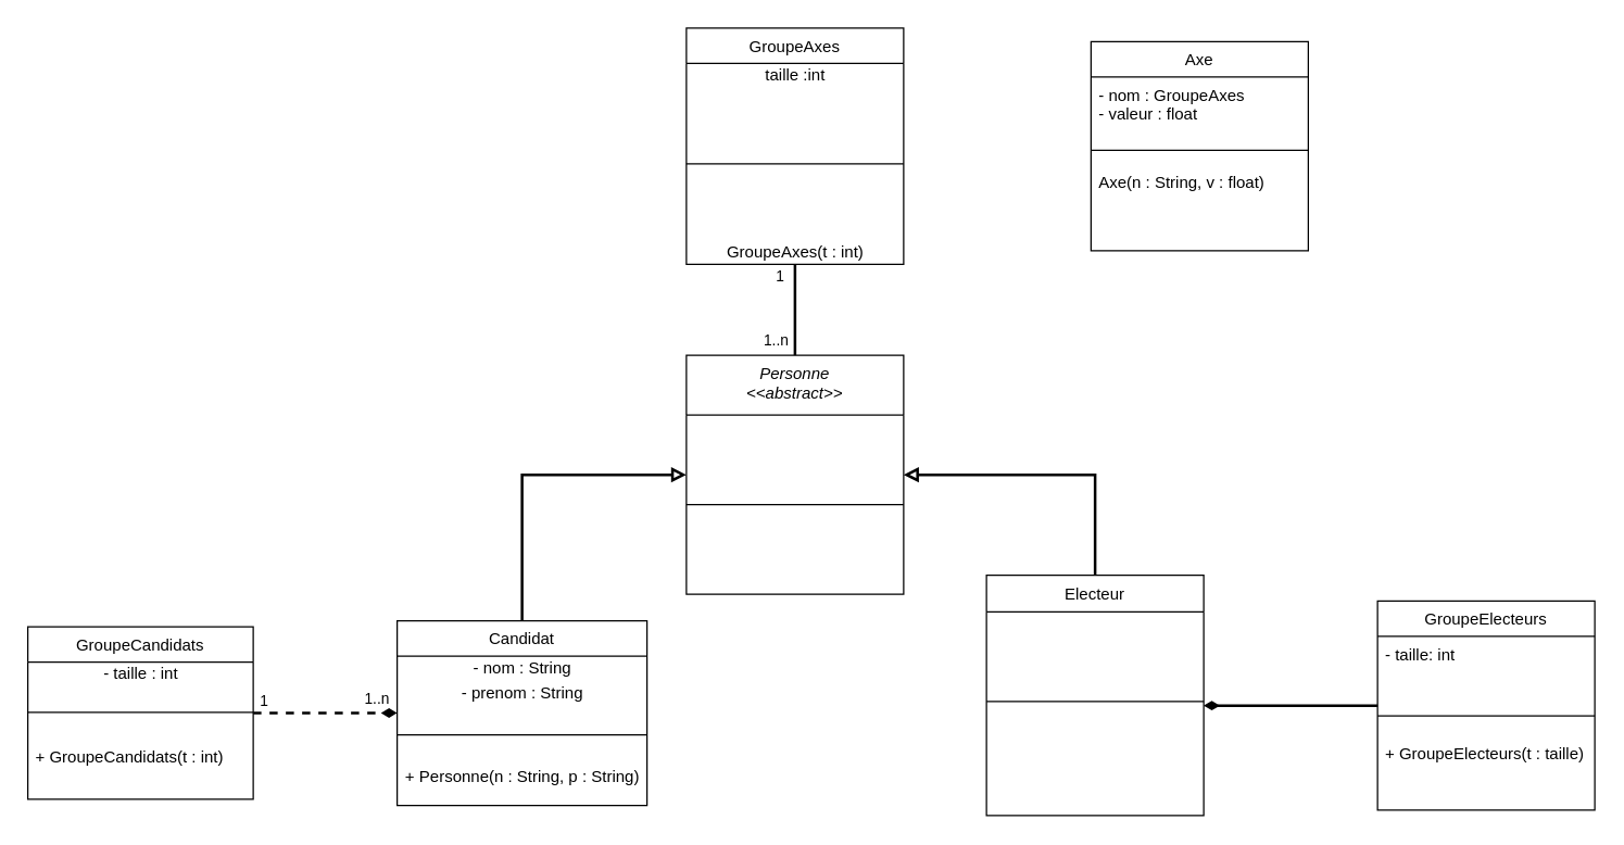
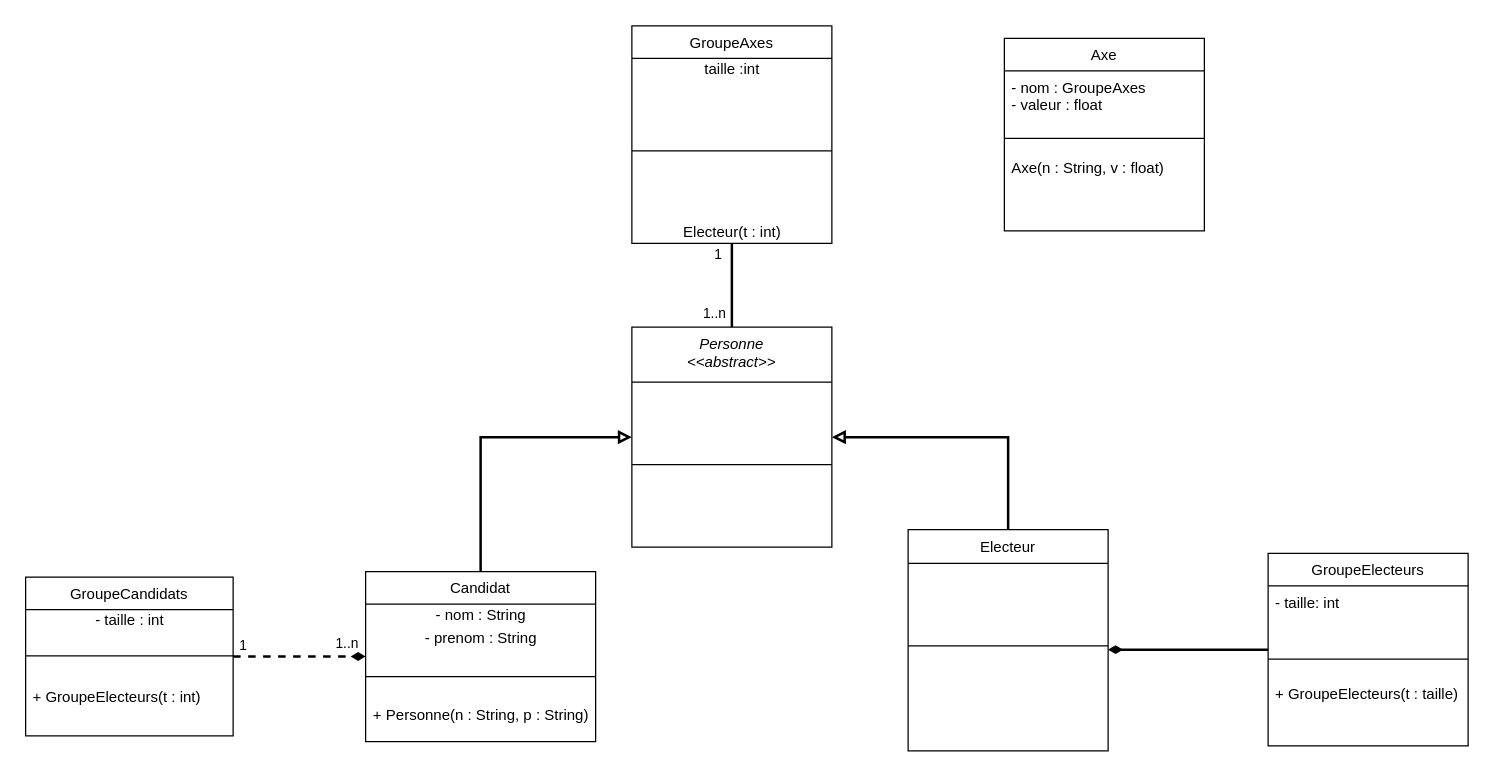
  <mxCell id="0" />
  <mxCell id="1" parent="0" />
  <mxCell id="2" value="Axe" style="swimlane;fontStyle=0;align=center;verticalAlign=top;childLayout=stackLayout;horizontal=1;startSize=26;horizontalStack=0;resizeParent=1;resizeLast=0;collapsible=1;marginBottom=0;rounded=0;shadow=0;strokeWidth=1;" parent="1" vertex="1"><mxGeometry x="803" y="30" width="160" height="154" as="geometry"><mxRectangle x="230" y="140" width="160" height="26" as="alternateBounds" /></mxGeometry></mxCell>
  <mxCell id="3" value="- nom : GroupeAxes&#10;- valeur : float" style="text;align=left;verticalAlign=top;spacingLeft=4;spacingRight=4;overflow=hidden;rotatable=0;points=[[0,0.5],[1,0.5]];portConstraint=eastwest;" parent="2" vertex="1"><mxGeometry y="26" width="160" height="44" as="geometry" /></mxCell>
  <mxCell id="4" value="" style="line;html=1;strokeWidth=1;align=left;verticalAlign=middle;spacingTop=-1;spacingLeft=3;spacingRight=3;rotatable=0;labelPosition=right;points=[];portConstraint=eastwest;" parent="2" vertex="1"><mxGeometry y="70" width="160" height="20" as="geometry" /></mxCell>
  <mxCell id="5" value="Axe(n : String, v : float)" style="text;align=left;verticalAlign=top;spacingLeft=4;spacingRight=4;overflow=hidden;rotatable=0;points=[[0,0.5],[1,0.5]];portConstraint=eastwest;" parent="2" vertex="1"><mxGeometry y="90" width="160" height="26" as="geometry" /></mxCell>
  <mxCell id="6" style="edgeStyle=orthogonalEdgeStyle;rounded=0;orthogonalLoop=1;jettySize=auto;html=1;exitX=0.5;exitY=1;exitDx=0;exitDy=0;entryX=0.5;entryY=0;entryDx=0;entryDy=0;endArrow=none;endFill=0;strokeWidth=2;" edge="1" parent="1" source="7" target="11"><mxGeometry relative="1" as="geometry"><Array as="points"><mxPoint x="585" y="245" /><mxPoint x="585" y="245" /></Array></mxGeometry></mxCell>
  <mxCell id="7" value="GroupeAxes" style="swimlane;fontStyle=0;align=center;verticalAlign=top;childLayout=stackLayout;horizontal=1;startSize=26;horizontalStack=0;resizeParent=1;resizeLast=0;collapsible=1;marginBottom=0;rounded=0;shadow=0;strokeWidth=1;" vertex="1" parent="1"><mxGeometry x="505" y="20" width="160" height="174" as="geometry"><mxRectangle x="230" y="140" width="160" height="26" as="alternateBounds" /></mxGeometry></mxCell>
  <mxCell id="8" value="taille :int" style="text;html=1;align=center;verticalAlign=middle;resizable=0;points=[];autosize=1;strokeColor=none;fillColor=none;" vertex="1" parent="7"><mxGeometry y="26" width="160" height="18" as="geometry" /></mxCell>
  <mxCell id="9" value="" style="line;html=1;strokeWidth=1;align=left;verticalAlign=middle;spacingTop=-1;spacingLeft=3;spacingRight=3;rotatable=0;labelPosition=right;points=[];portConstraint=eastwest;" vertex="1" parent="7"><mxGeometry y="44" width="160" height="112" as="geometry" /></mxCell>
- <mxCell id="10" value="GroupeAxes(t : int)" style="text;html=1;align=center;verticalAlign=middle;resizable=0;points=[];autosize=1;strokeColor=none;fillColor=none;" vertex="1" parent="7"><mxGeometry y="156" width="160" height="18" as="geometry" /></mxCell>
+ <mxCell id="10" value="Electeur(t : int)" style="text;html=1;align=center;verticalAlign=middle;resizable=0;points=[];autosize=1;strokeColor=none;fillColor=none;" vertex="1" parent="7"><mxGeometry y="156" width="160" height="18" as="geometry" /></mxCell>
  <mxCell id="11" value="Personne&#10;&lt;&lt;abstract&gt;&gt;" style="swimlane;fontStyle=2;align=center;verticalAlign=top;childLayout=stackLayout;horizontal=1;startSize=44;horizontalStack=0;resizeParent=1;resizeLast=0;collapsible=1;marginBottom=0;rounded=0;shadow=0;strokeWidth=1;" vertex="1" parent="1"><mxGeometry x="505" y="261" width="160" height="176" as="geometry"><mxRectangle x="230" y="140" width="160" height="26" as="alternateBounds" /></mxGeometry></mxCell>
  <mxCell id="12" value="" style="line;html=1;strokeWidth=1;align=left;verticalAlign=middle;spacingTop=-1;spacingLeft=3;spacingRight=3;rotatable=0;labelPosition=right;points=[];portConstraint=eastwest;" vertex="1" parent="11"><mxGeometry y="44" width="160" height="132" as="geometry" /></mxCell>
  <mxCell id="13" style="edgeStyle=orthogonalEdgeStyle;rounded=0;orthogonalLoop=1;jettySize=auto;html=1;exitX=0.5;exitY=0;exitDx=0;exitDy=0;endArrow=block;endFill=0;strokeWidth=2;entryX=1;entryY=0.5;entryDx=0;entryDy=0;" edge="1" parent="1" source="14" target="11"><mxGeometry relative="1" as="geometry"><mxPoint x="806" y="336" as="targetPoint" /></mxGeometry></mxCell>
  <mxCell id="14" value="Electeur" style="swimlane;fontStyle=0;align=center;verticalAlign=top;childLayout=stackLayout;horizontal=1;startSize=27;horizontalStack=0;resizeParent=1;resizeLast=0;collapsible=1;marginBottom=0;rounded=0;shadow=0;strokeWidth=1;" vertex="1" parent="1"><mxGeometry x="726" y="423" width="160" height="177" as="geometry"><mxRectangle x="230" y="140" width="160" height="26" as="alternateBounds" /></mxGeometry></mxCell>
  <mxCell id="15" value="" style="line;html=1;strokeWidth=1;align=left;verticalAlign=middle;spacingTop=-1;spacingLeft=3;spacingRight=3;rotatable=0;labelPosition=right;points=[];portConstraint=eastwest;" vertex="1" parent="14"><mxGeometry y="27" width="160" height="132" as="geometry" /></mxCell>
  <mxCell id="16" value="1" style="edgeLabel;html=1;align=center;verticalAlign=middle;resizable=0;points=[];" vertex="1" connectable="0" parent="1"><mxGeometry x="574" y="162" as="geometry"><mxPoint x="-1" y="40" as="offset" /></mxGeometry></mxCell>
  <mxCell id="17" style="edgeStyle=orthogonalEdgeStyle;rounded=0;orthogonalLoop=1;jettySize=auto;html=1;entryX=0;entryY=0.5;entryDx=0;entryDy=0;endArrow=diamondThin;endFill=1;strokeWidth=2;exitX=1;exitY=0.5;exitDx=0;exitDy=0;dashed=1;" edge="1" parent="1" source="25" target="30"><mxGeometry relative="1" as="geometry"><mxPoint x="203" y="507.5" as="sourcePoint" /><mxPoint x="283" y="516.5" as="targetPoint" /><Array as="points"><mxPoint x="206" y="524" /><mxPoint x="206" y="524" /></Array></mxGeometry></mxCell>
  <mxCell id="18" value="1..n" style="edgeLabel;html=1;align=center;verticalAlign=middle;resizable=0;points=[];" vertex="1" connectable="0" parent="17"><mxGeometry x="0.664" y="3" relative="1" as="geometry"><mxPoint x="2" y="-8" as="offset" /></mxGeometry></mxCell>
  <mxCell id="19" value="1" style="edgeLabel;html=1;align=center;verticalAlign=middle;resizable=0;points=[];" vertex="1" connectable="0" parent="17"><mxGeometry x="-0.716" y="1" relative="1" as="geometry"><mxPoint x="-8" y="-8" as="offset" /></mxGeometry></mxCell>
  <mxCell id="20" style="edgeStyle=orthogonalEdgeStyle;rounded=0;orthogonalLoop=1;jettySize=auto;html=1;exitX=0;exitY=0.5;exitDx=0;exitDy=0;entryX=1;entryY=0.523;entryDx=0;entryDy=0;entryPerimeter=0;endArrow=diamondThin;endFill=1;strokeWidth=2;" edge="1" parent="1" source="21" target="15"><mxGeometry relative="1" as="geometry" /></mxCell>
  <mxCell id="21" value="GroupeElecteurs" style="swimlane;fontStyle=0;align=center;verticalAlign=top;childLayout=stackLayout;horizontal=1;startSize=26;horizontalStack=0;resizeParent=1;resizeLast=0;collapsible=1;marginBottom=0;rounded=0;shadow=0;strokeWidth=1;" vertex="1" parent="1"><mxGeometry x="1014" y="442" width="160" height="154" as="geometry"><mxRectangle x="230" y="140" width="160" height="26" as="alternateBounds" /></mxGeometry></mxCell>
  <mxCell id="22" value="- taille: int" style="text;align=left;verticalAlign=top;spacingLeft=4;spacingRight=4;overflow=hidden;rotatable=0;points=[[0,0.5],[1,0.5]];portConstraint=eastwest;" vertex="1" parent="21"><mxGeometry y="26" width="160" height="44" as="geometry" /></mxCell>
  <mxCell id="23" value="" style="line;html=1;strokeWidth=1;align=left;verticalAlign=middle;spacingTop=-1;spacingLeft=3;spacingRight=3;rotatable=0;labelPosition=right;points=[];portConstraint=eastwest;" vertex="1" parent="21"><mxGeometry y="70" width="160" height="29" as="geometry" /></mxCell>
  <mxCell id="24" value="+ GroupeElecteurs(t : taille)" style="text;align=left;verticalAlign=top;spacingLeft=4;spacingRight=4;overflow=hidden;rotatable=0;points=[[0,0.5],[1,0.5]];portConstraint=eastwest;" vertex="1" parent="21"><mxGeometry y="99" width="160" height="26" as="geometry" /></mxCell>
  <mxCell id="25" value="GroupeCandidats" style="swimlane;fontStyle=0;align=center;verticalAlign=top;childLayout=stackLayout;horizontal=1;startSize=26;horizontalStack=0;resizeParent=1;resizeLast=0;collapsible=1;marginBottom=0;rounded=0;shadow=0;strokeWidth=1;" vertex="1" parent="1"><mxGeometry x="20" y="461" width="166" height="127" as="geometry"><mxRectangle x="230" y="140" width="160" height="26" as="alternateBounds" /></mxGeometry></mxCell>
  <mxCell id="26" value="- taille : int" style="text;html=1;align=center;verticalAlign=middle;resizable=0;points=[];autosize=1;strokeColor=none;fillColor=none;" vertex="1" parent="25"><mxGeometry y="26" width="166" height="18" as="geometry" /></mxCell>
  <mxCell id="27" value="" style="line;html=1;strokeWidth=1;align=left;verticalAlign=middle;spacingTop=-1;spacingLeft=3;spacingRight=3;rotatable=0;labelPosition=right;points=[];portConstraint=eastwest;" vertex="1" parent="25"><mxGeometry y="44" width="166" height="38" as="geometry" /></mxCell>
- <mxCell id="28" value="+ GroupeCandidats(t : int)&#10; " style="text;align=left;verticalAlign=top;spacingLeft=4;spacingRight=4;overflow=hidden;rotatable=0;points=[[0,0.5],[1,0.5]];portConstraint=eastwest;" vertex="1" parent="25"><mxGeometry y="82" width="166" height="26" as="geometry" /></mxCell>
+ <mxCell id="28" value="+ GroupeElecteurs(t : int)&#10; " style="text;align=left;verticalAlign=top;spacingLeft=4;spacingRight=4;overflow=hidden;rotatable=0;points=[[0,0.5],[1,0.5]];portConstraint=eastwest;" vertex="1" parent="25"><mxGeometry y="82" width="166" height="26" as="geometry" /></mxCell>
  <mxCell id="29" style="edgeStyle=orthogonalEdgeStyle;rounded=0;orthogonalLoop=1;jettySize=auto;html=1;exitX=0.5;exitY=0;exitDx=0;exitDy=0;endArrow=block;endFill=0;strokeWidth=2;entryX=0;entryY=0.5;entryDx=0;entryDy=0;" edge="1" parent="1" source="30" target="11"><mxGeometry relative="1" as="geometry"><mxPoint x="364" y="359" as="targetPoint" /></mxGeometry></mxCell>
  <mxCell id="30" value="Candidat" style="swimlane;fontStyle=0;align=center;verticalAlign=top;childLayout=stackLayout;horizontal=1;startSize=26;horizontalStack=0;resizeParent=1;resizeLast=0;collapsible=1;marginBottom=0;rounded=0;shadow=0;strokeWidth=1;" vertex="1" parent="1"><mxGeometry x="292" y="456.5" width="184" height="136" as="geometry"><mxRectangle x="230" y="140" width="160" height="26" as="alternateBounds" /></mxGeometry></mxCell>
  <mxCell id="31" value="- nom : String" style="text;html=1;align=center;verticalAlign=middle;resizable=0;points=[];autosize=1;strokeColor=none;fillColor=none;" vertex="1" parent="30"><mxGeometry y="26" width="184" height="18" as="geometry" /></mxCell>
  <mxCell id="32" value="- prenom : String" style="text;html=1;align=center;verticalAlign=middle;resizable=0;points=[];autosize=1;strokeColor=none;fillColor=none;" vertex="1" parent="30"><mxGeometry y="44" width="184" height="18" as="geometry" /></mxCell>
  <mxCell id="33" value="" style="line;html=1;strokeWidth=1;align=left;verticalAlign=middle;spacingTop=-1;spacingLeft=3;spacingRight=3;rotatable=0;labelPosition=right;points=[];portConstraint=eastwest;" vertex="1" parent="30"><mxGeometry y="62" width="184" height="44" as="geometry" /></mxCell>
  <mxCell id="34" value="+ Personne(n : String, p : String)" style="text;html=1;align=center;verticalAlign=middle;resizable=0;points=[];autosize=1;strokeColor=none;fillColor=none;" vertex="1" parent="30"><mxGeometry y="106" width="184" height="18" as="geometry" /></mxCell>
  <mxCell id="35" value="1..n" style="edgeLabel;html=1;align=center;verticalAlign=middle;resizable=0;points=[];" vertex="1" connectable="0" parent="1"><mxGeometry x="635" y="177" as="geometry"><mxPoint x="-65" y="72" as="offset" /></mxGeometry></mxCell>
